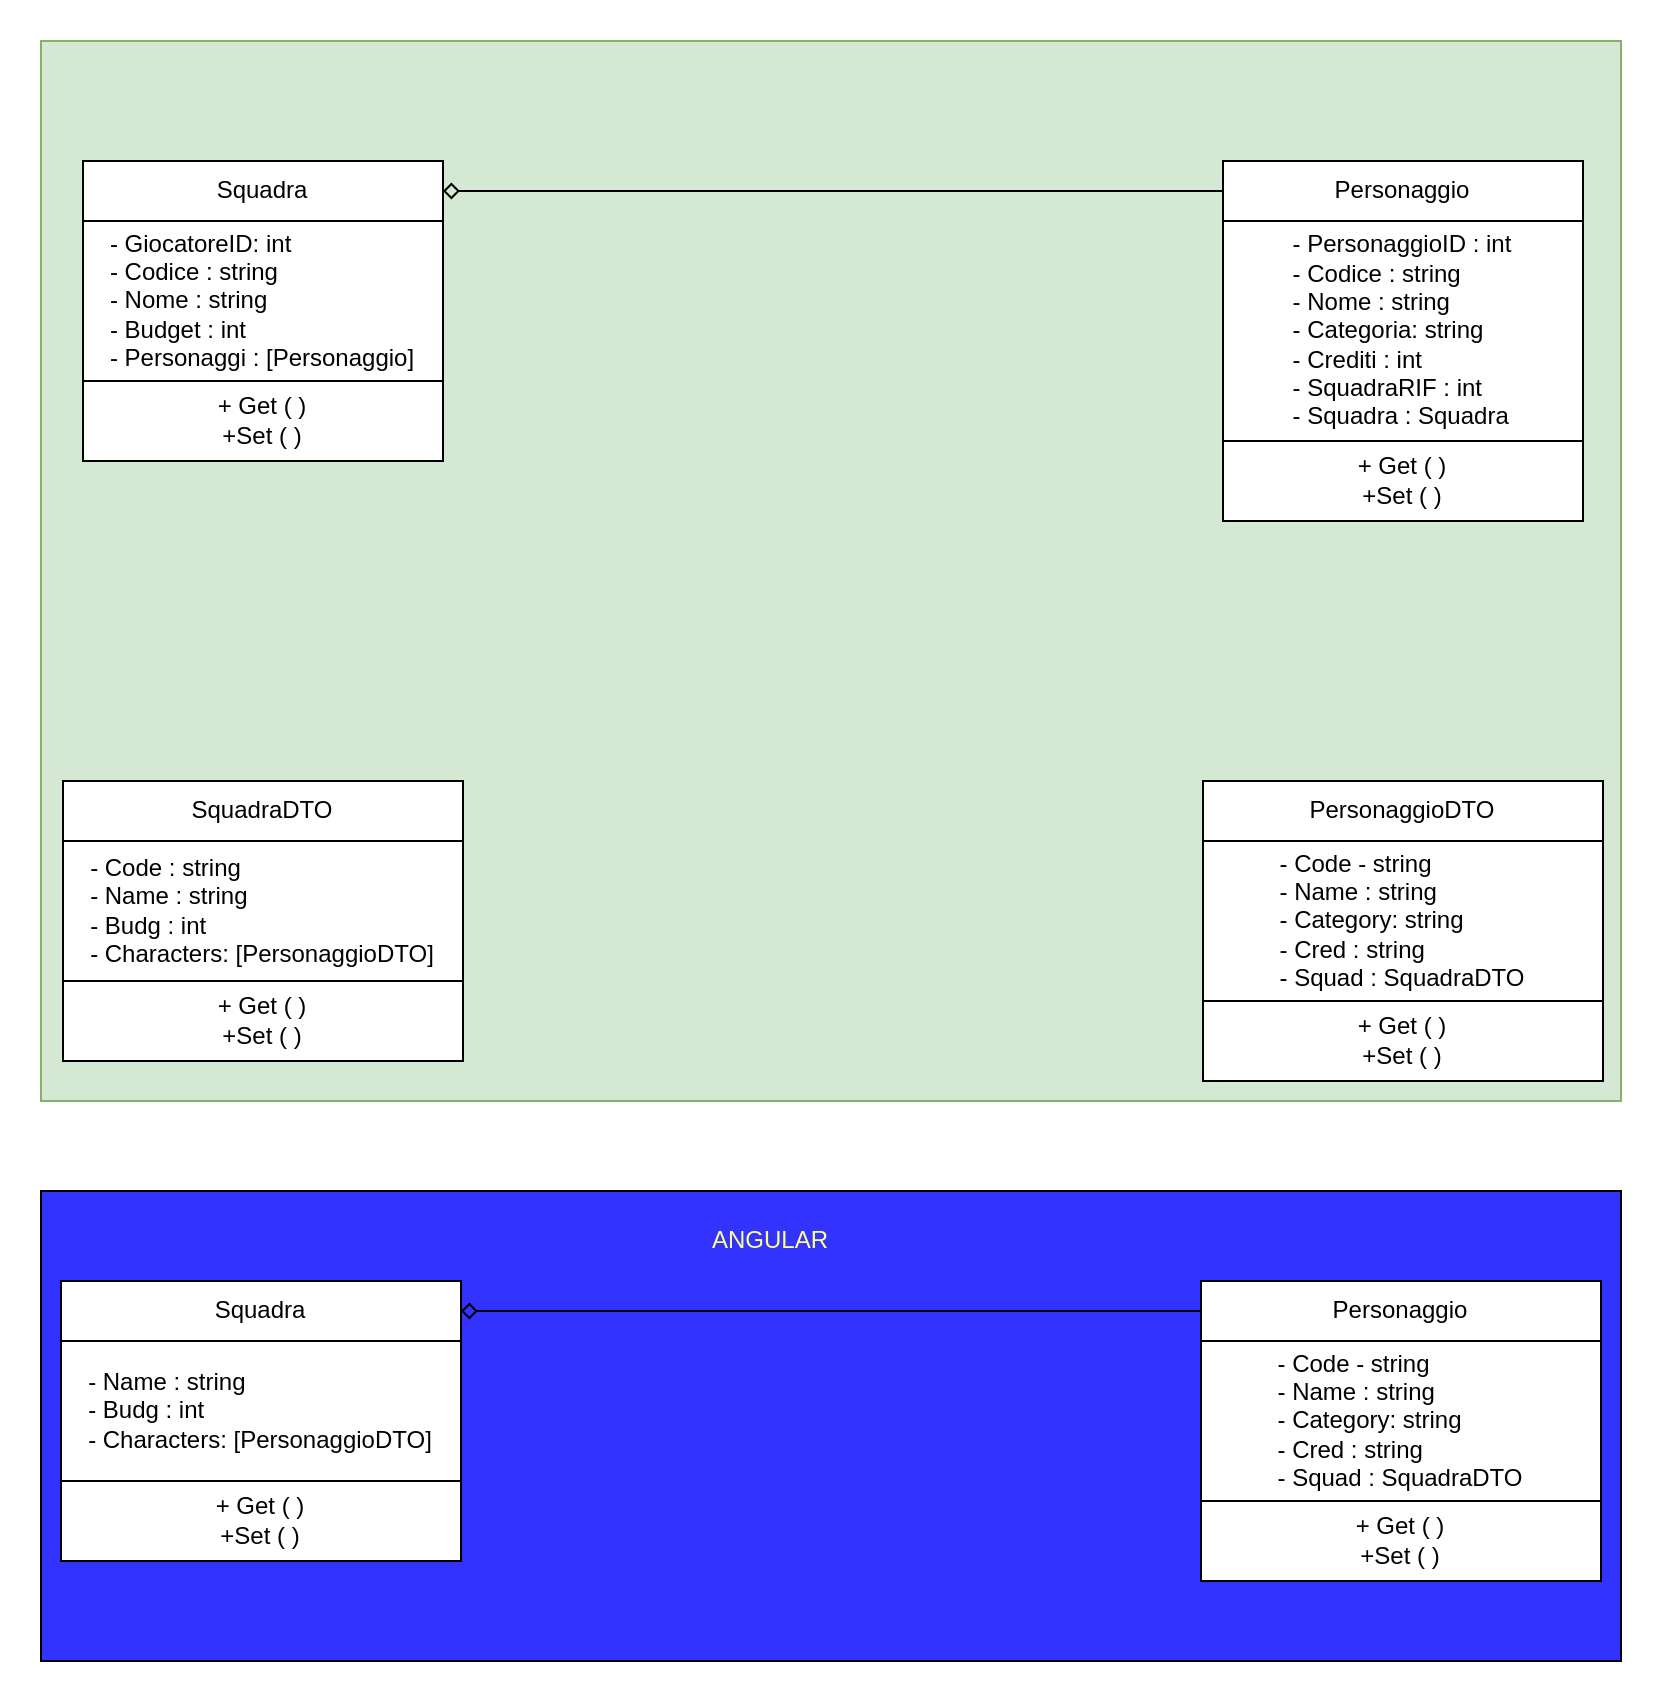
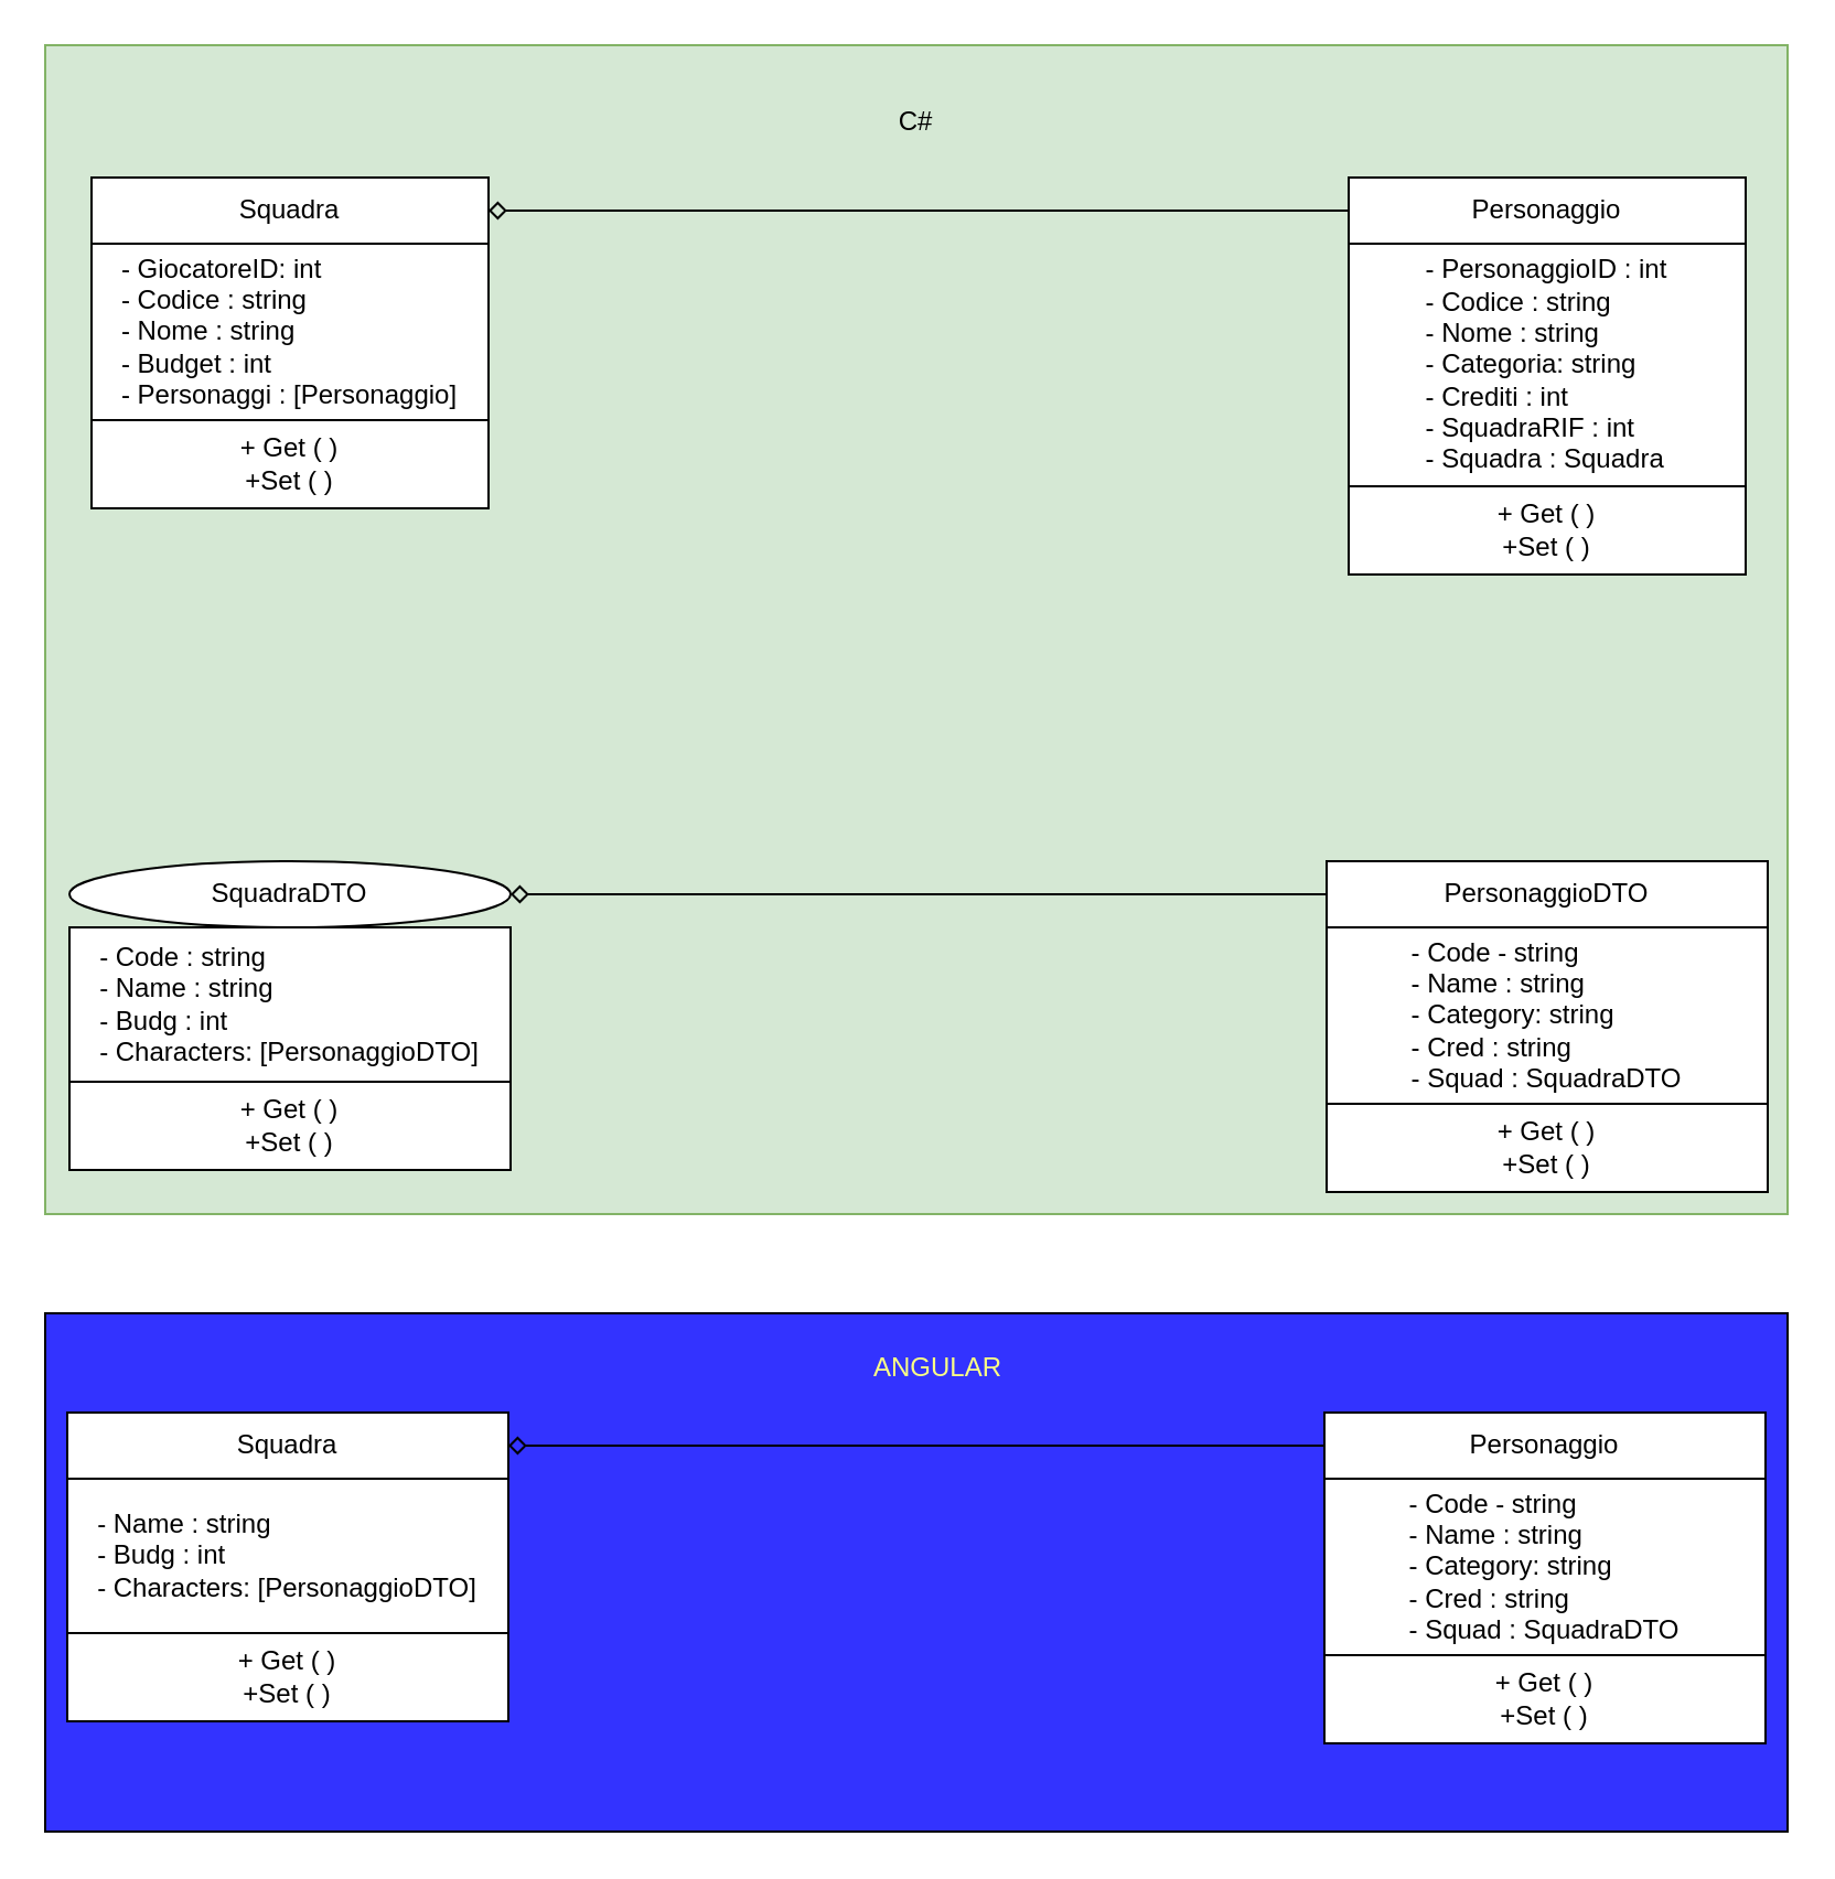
  <mxCell id="0" />
  <mxCell id="1" parent="0" />
  <mxCell id="2" value="" style="rounded=0;whiteSpace=wrap;html=1;fillColor=#d5e8d4;strokeColor=#82b366;" vertex="1" parent="1"><mxGeometry x="20" y="20" width="790" height="530" as="geometry" /></mxCell>
  <mxCell id="3" value="" style="rounded=0;whiteSpace=wrap;html=1;fillColor=#3333FF;" vertex="1" parent="1"><mxGeometry x="20" y="595" width="790" height="235" as="geometry" /></mxCell>
  <mxCell id="4" value="Squadra" style="rounded=0;whiteSpace=wrap;html=1;" parent="1" vertex="1"><mxGeometry x="41" y="80" width="180" height="30" as="geometry" /></mxCell>
  <mxCell id="5" value="&lt;div style=&quot;text-align: justify;&quot;&gt;&lt;span style=&quot;background-color: initial;&quot;&gt;- GiocatoreID: int&lt;/span&gt;&lt;/div&gt;&lt;div style=&quot;text-align: justify;&quot;&gt;&lt;span style=&quot;background-color: initial;&quot;&gt;- Codice : string&lt;/span&gt;&lt;/div&gt;&lt;div style=&quot;text-align: justify;&quot;&gt;- Nome : string&lt;br&gt;&lt;/div&gt;&lt;div style=&quot;text-align: justify;&quot;&gt;-&amp;nbsp;Budget : int&lt;/div&gt;&lt;div style=&quot;text-align: justify;&quot;&gt;- Personaggi : [Personaggio]&lt;/div&gt;" style="rounded=0;whiteSpace=wrap;html=1;" parent="1" vertex="1"><mxGeometry x="41" y="110" width="180" height="80" as="geometry" /></mxCell>
  <mxCell id="6" value="&lt;div style=&quot;&quot;&gt;&lt;span style=&quot;background-color: initial;&quot;&gt;+ Get ( )&lt;/span&gt;&lt;/div&gt;&lt;div style=&quot;&quot;&gt;+Set ( )&lt;/div&gt;" style="rounded=0;whiteSpace=wrap;html=1;align=center;" parent="1" vertex="1"><mxGeometry x="41" y="190" width="180" height="40" as="geometry" /></mxCell>
  <mxCell id="7" value="Personaggio" style="rounded=0;whiteSpace=wrap;html=1;" parent="1" vertex="1"><mxGeometry x="611" y="80" width="180" height="30" as="geometry" /></mxCell>
  <mxCell id="8" value="&lt;div style=&quot;text-align: justify;&quot;&gt;&lt;span style=&quot;background-color: initial;&quot;&gt;-&amp;nbsp;PersonaggioID : int&lt;/span&gt;&lt;/div&gt;&lt;div style=&quot;text-align: justify;&quot;&gt;&lt;span style=&quot;background-color: initial;&quot;&gt;- Codice : string&lt;/span&gt;&lt;/div&gt;&lt;div style=&quot;text-align: justify;&quot;&gt;- Nome : string&lt;br&gt;&lt;/div&gt;&lt;div style=&quot;text-align: justify;&quot;&gt;-&amp;nbsp;Categoria: string&lt;/div&gt;&lt;div style=&quot;text-align: justify;&quot;&gt;- Crediti : int&lt;/div&gt;&lt;div style=&quot;text-align: justify;&quot;&gt;-&amp;nbsp;SquadraRIF : int&lt;/div&gt;&lt;div style=&quot;text-align: justify;&quot;&gt;-&amp;nbsp;Squadra : Squadra&lt;/div&gt;" style="rounded=0;whiteSpace=wrap;html=1;" parent="1" vertex="1"><mxGeometry x="611" y="110" width="180" height="110" as="geometry" /></mxCell>
  <mxCell id="9" value="&lt;div style=&quot;&quot;&gt;&lt;span style=&quot;background-color: initial;&quot;&gt;+ Get ( )&lt;/span&gt;&lt;/div&gt;&lt;div style=&quot;&quot;&gt;+Set ( )&lt;/div&gt;" style="rounded=0;whiteSpace=wrap;html=1;align=center;" parent="1" vertex="1"><mxGeometry x="611" y="220" width="180" height="40" as="geometry" /></mxCell>
  <mxCell id="10" style="edgeStyle=orthogonalEdgeStyle;rounded=0;orthogonalLoop=1;jettySize=auto;html=1;entryX=1;entryY=0.5;entryDx=0;entryDy=0;endArrow=diamond;endFill=0;" parent="1" source="7" target="4" edge="1"><mxGeometry relative="1" as="geometry"><Array as="points" /></mxGeometry></mxCell>
- <mxCell id="11" value="SquadraDTO" style="rounded=0;whiteSpace=wrap;html=1;" parent="1" vertex="1"><mxGeometry x="31" y="390" width="200" height="30" as="geometry" /></mxCell>
+ <mxCell id="11" value="SquadraDTO" style="ellipse;whiteSpace=wrap;html=1;" parent="1" vertex="1"><mxGeometry x="31" y="390" width="200" height="30" as="geometry" /></mxCell>
  <mxCell id="12" value="&lt;div style=&quot;text-align: justify;&quot;&gt;&lt;span style=&quot;background-color: initial;&quot;&gt;- Code : string&lt;/span&gt;&lt;/div&gt;&lt;div style=&quot;text-align: justify;&quot;&gt;&lt;span style=&quot;background-color: initial;&quot;&gt;- Name : string&lt;/span&gt;&lt;br&gt;&lt;/div&gt;&lt;div style=&quot;text-align: justify;&quot;&gt;- Budg : int&lt;/div&gt;&lt;div style=&quot;text-align: justify;&quot;&gt;- Characters: [PersonaggioDTO]&lt;/div&gt;" style="rounded=0;whiteSpace=wrap;html=1;" parent="1" vertex="1"><mxGeometry x="31" y="420" width="200" height="70" as="geometry" /></mxCell>
  <mxCell id="13" value="&lt;div style=&quot;&quot;&gt;&lt;span style=&quot;background-color: initial;&quot;&gt;+ Get ( )&lt;/span&gt;&lt;/div&gt;&lt;div style=&quot;&quot;&gt;+Set ( )&lt;/div&gt;" style="rounded=0;whiteSpace=wrap;html=1;align=center;" parent="1" vertex="1"><mxGeometry x="31" y="490" width="200" height="40" as="geometry" /></mxCell>
+ <mxCell id="14" style="edgeStyle=orthogonalEdgeStyle;rounded=0;orthogonalLoop=1;jettySize=auto;html=1;entryX=1;entryY=0.5;entryDx=0;entryDy=0;endArrow=diamond;endFill=0;" parent="1" source="15" target="11" edge="1"><mxGeometry relative="1" as="geometry"><Array as="points"><mxPoint x="241" y="405" /><mxPoint x="241" y="405" /></Array></mxGeometry></mxCell>
  <mxCell id="15" value="PersonaggioDTO" style="rounded=0;whiteSpace=wrap;html=1;" parent="1" vertex="1"><mxGeometry x="601" y="390" width="200" height="30" as="geometry" /></mxCell>
  <mxCell id="16" value="&lt;div style=&quot;text-align: justify;&quot;&gt;&lt;span style=&quot;background-color: initial;&quot;&gt;- Code - string&lt;/span&gt;&lt;/div&gt;&lt;div style=&quot;text-align: justify;&quot;&gt;&lt;span style=&quot;background-color: initial;&quot;&gt;- Name : string&lt;/span&gt;&lt;br&gt;&lt;/div&gt;&lt;div style=&quot;text-align: justify;&quot;&gt;- Category: string&lt;/div&gt;&lt;div style=&quot;text-align: justify;&quot;&gt;- Cred : string&lt;/div&gt;&lt;div style=&quot;text-align: justify;&quot;&gt;- Squad : SquadraDTO&lt;/div&gt;" style="rounded=0;whiteSpace=wrap;html=1;" parent="1" vertex="1"><mxGeometry x="601" y="420" width="200" height="80" as="geometry" /></mxCell>
  <mxCell id="17" value="&lt;div style=&quot;&quot;&gt;&lt;span style=&quot;background-color: initial;&quot;&gt;+ Get ( )&lt;/span&gt;&lt;/div&gt;&lt;div style=&quot;&quot;&gt;+Set ( )&lt;/div&gt;" style="rounded=0;whiteSpace=wrap;html=1;align=center;" parent="1" vertex="1"><mxGeometry x="601" y="500" width="200" height="40" as="geometry" /></mxCell>
  <mxCell id="18" value="Squadra" style="rounded=0;whiteSpace=wrap;html=1;" vertex="1" parent="1"><mxGeometry x="30" y="640" width="200" height="30" as="geometry" /></mxCell>
  <mxCell id="19" value="&lt;div style=&quot;text-align: justify;&quot;&gt;&lt;span style=&quot;background-color: initial;&quot;&gt;- Name : string&lt;/span&gt;&lt;br&gt;&lt;/div&gt;&lt;div style=&quot;text-align: justify;&quot;&gt;- Budg : int&lt;/div&gt;&lt;div style=&quot;text-align: justify;&quot;&gt;- Characters: [PersonaggioDTO]&lt;/div&gt;" style="rounded=0;whiteSpace=wrap;html=1;" vertex="1" parent="1"><mxGeometry x="30" y="670" width="200" height="70" as="geometry" /></mxCell>
  <mxCell id="20" value="&lt;div style=&quot;&quot;&gt;&lt;span style=&quot;background-color: initial;&quot;&gt;+ Get ( )&lt;/span&gt;&lt;/div&gt;&lt;div style=&quot;&quot;&gt;+Set ( )&lt;/div&gt;" style="rounded=0;whiteSpace=wrap;html=1;align=center;" vertex="1" parent="1"><mxGeometry x="30" y="740" width="200" height="40" as="geometry" /></mxCell>
  <mxCell id="21" style="edgeStyle=orthogonalEdgeStyle;rounded=0;orthogonalLoop=1;jettySize=auto;html=1;entryX=1;entryY=0.5;entryDx=0;entryDy=0;endArrow=diamond;endFill=0;" edge="1" parent="1" source="22" target="18"><mxGeometry relative="1" as="geometry"><Array as="points"><mxPoint x="240" y="655" /><mxPoint x="240" y="655" /></Array></mxGeometry></mxCell>
  <mxCell id="22" value="Personaggio" style="rounded=0;whiteSpace=wrap;html=1;" vertex="1" parent="1"><mxGeometry x="600" y="640" width="200" height="30" as="geometry" /></mxCell>
  <mxCell id="23" value="&lt;div style=&quot;text-align: justify;&quot;&gt;&lt;span style=&quot;background-color: initial;&quot;&gt;- Code - string&lt;/span&gt;&lt;/div&gt;&lt;div style=&quot;text-align: justify;&quot;&gt;&lt;span style=&quot;background-color: initial;&quot;&gt;- Name : string&lt;/span&gt;&lt;br&gt;&lt;/div&gt;&lt;div style=&quot;text-align: justify;&quot;&gt;- Category: string&lt;/div&gt;&lt;div style=&quot;text-align: justify;&quot;&gt;- Cred : string&lt;/div&gt;&lt;div style=&quot;text-align: justify;&quot;&gt;- Squad : SquadraDTO&lt;/div&gt;" style="rounded=0;whiteSpace=wrap;html=1;" vertex="1" parent="1"><mxGeometry x="600" y="670" width="200" height="80" as="geometry" /></mxCell>
  <mxCell id="24" value="&lt;div style=&quot;&quot;&gt;&lt;span style=&quot;background-color: initial;&quot;&gt;+ Get ( )&lt;/span&gt;&lt;/div&gt;&lt;div style=&quot;&quot;&gt;+Set ( )&lt;/div&gt;" style="rounded=0;whiteSpace=wrap;html=1;align=center;" vertex="1" parent="1"><mxGeometry x="600" y="750" width="200" height="40" as="geometry" /></mxCell>
- <mxCell id="26" value="ANGULAR" style="text;html=1;align=center;verticalAlign=middle;whiteSpace=wrap;rounded=0;fontColor=#FBFF85;" vertex="1" parent="1"><mxGeometry x="355" y="605" width="60" height="30" as="geometry" /></mxCell>
+ <mxCell id="25" value="C#" style="text;html=1;align=center;verticalAlign=middle;whiteSpace=wrap;rounded=0;fontColor=#000000;" vertex="1" parent="1"><mxGeometry x="385" y="40" width="60" height="30" as="geometry" /></mxCell>
+ <mxCell id="26" value="ANGULAR" style="text;html=1;align=center;verticalAlign=middle;whiteSpace=wrap;rounded=0;fontColor=#FBFF85;" vertex="1" parent="1"><mxGeometry x="395" y="605" width="60" height="30" as="geometry" /></mxCell>
